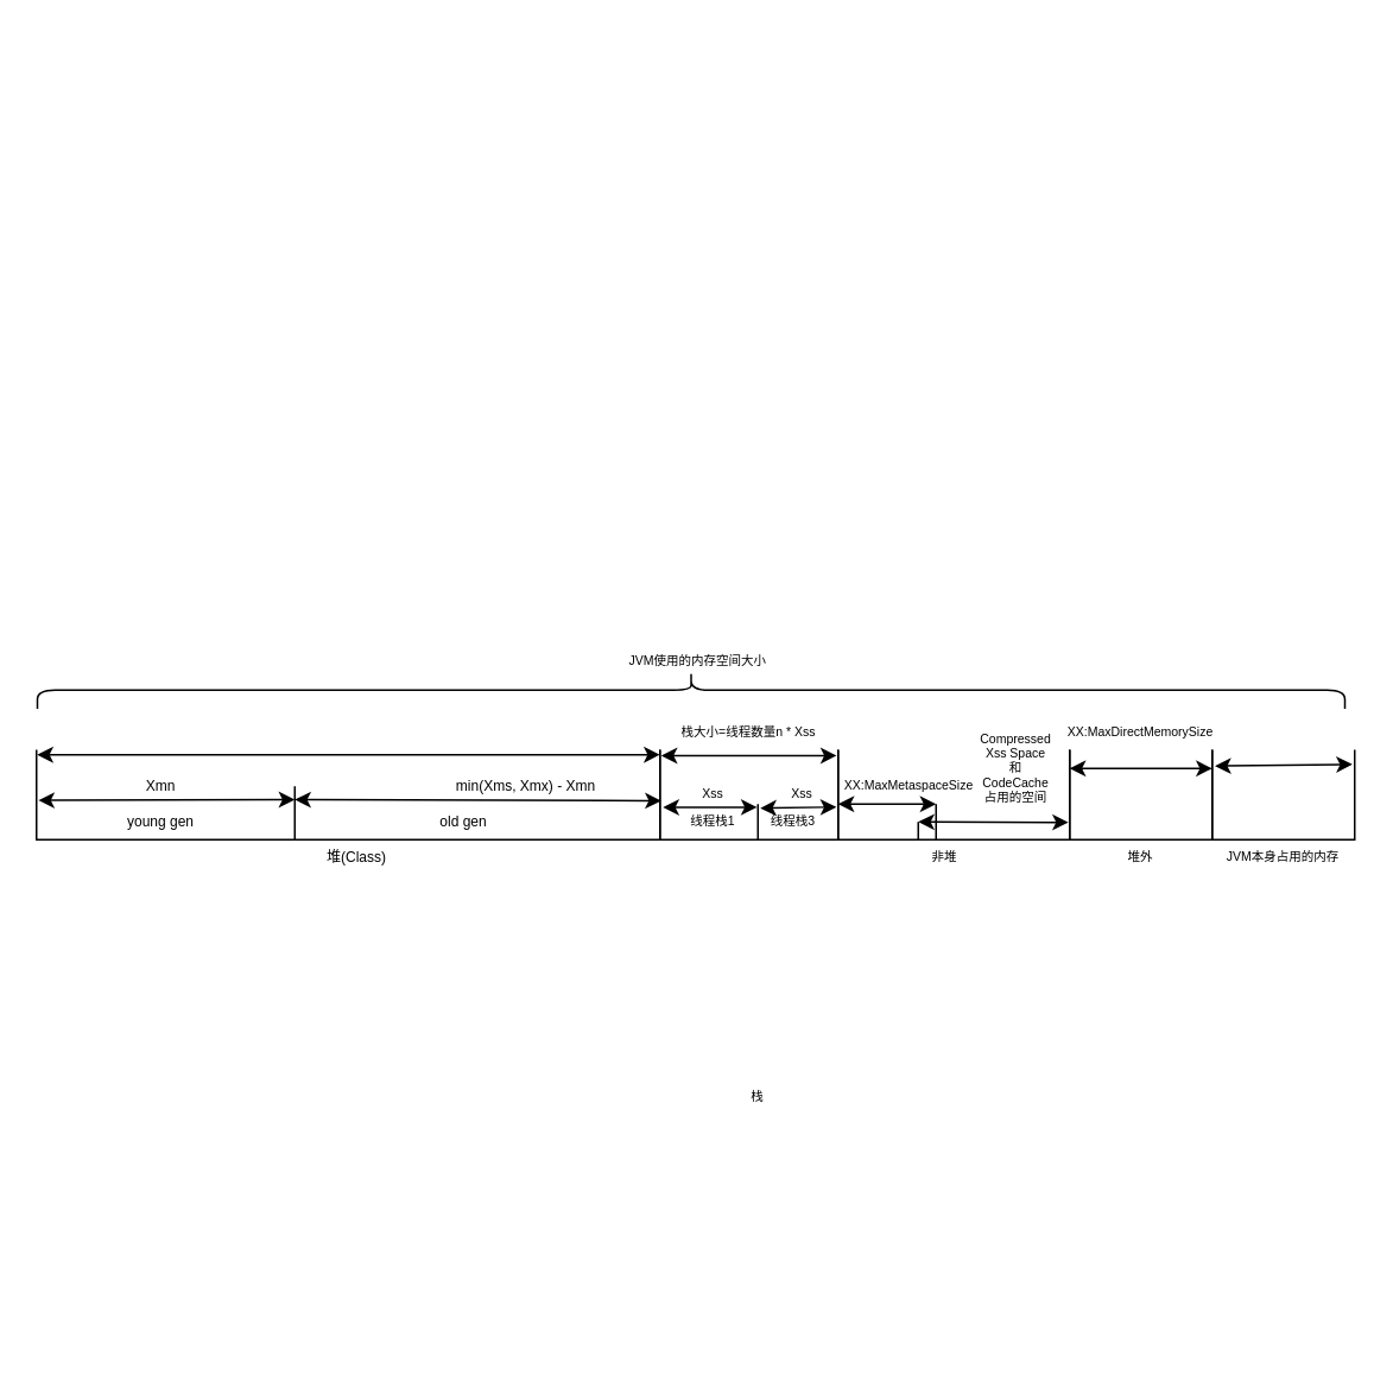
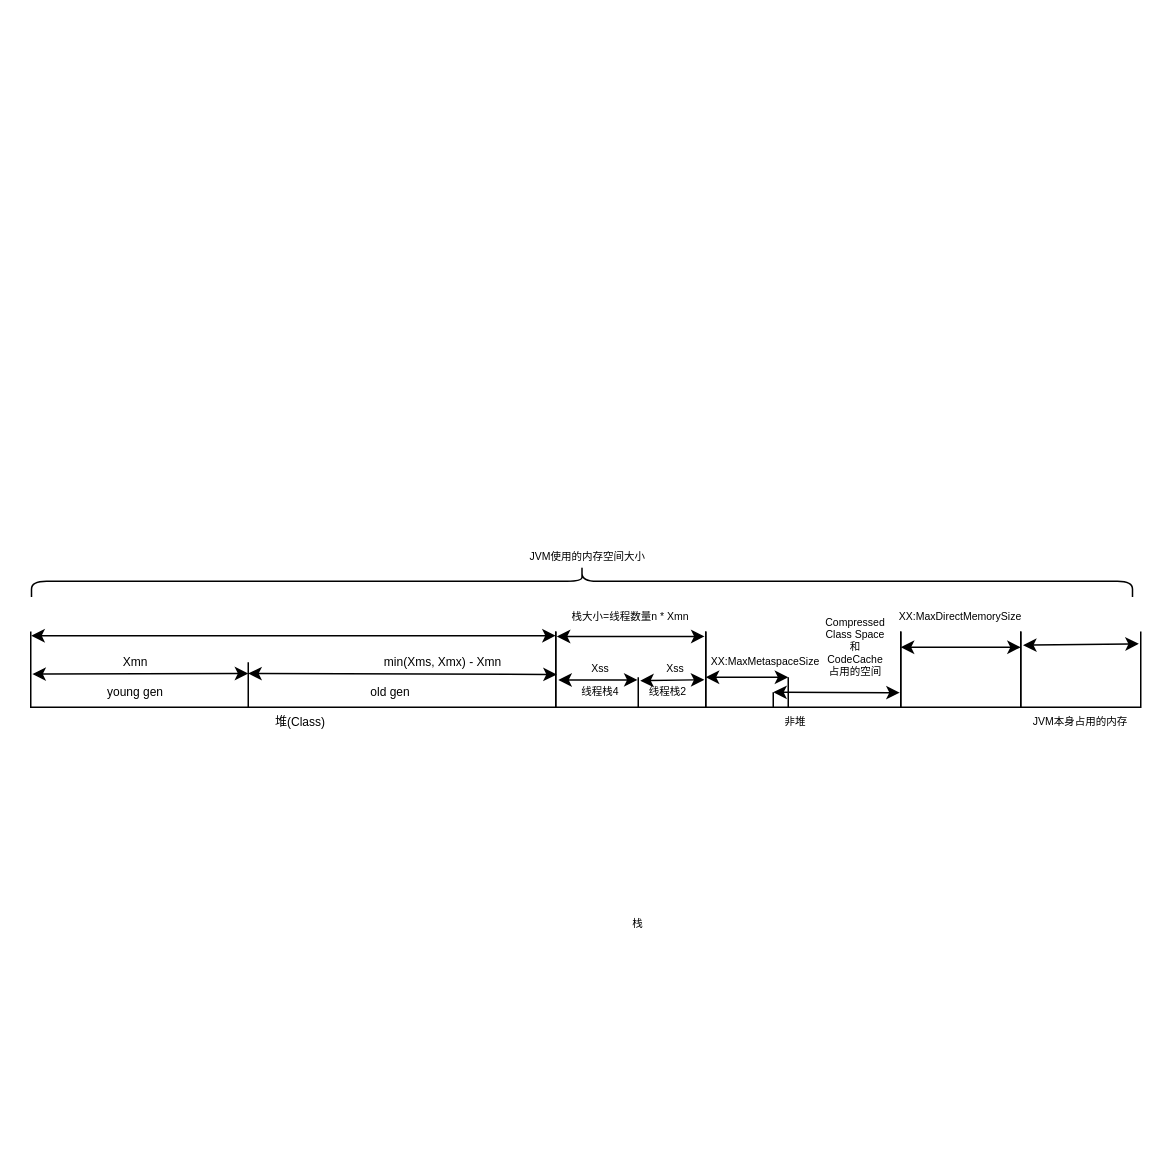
  <mxCell id="0" />
  <mxCell id="1" parent="0" />
  <mxCell id="2" value="" style="shape=partialRectangle;whiteSpace=wrap;html=1;bottom=1;right=1;left=1;top=0;fillColor=none;routingCenterX=-0.5;fontSize=8;" vertex="1" parent="1"><mxGeometry x="20" y="421" width="350" height="50" as="geometry" /></mxCell>
  <mxCell id="3" value="" style="endArrow=classic;startArrow=classic;html=1;exitX=0.001;exitY=0.046;exitDx=0;exitDy=0;exitPerimeter=0;entryX=1;entryY=0.046;entryDx=0;entryDy=0;entryPerimeter=0;fontSize=8;" edge="1" parent="1" source="2" target="2"><mxGeometry width="50" height="50" relative="1" as="geometry"><mxPoint x="50" y="461" as="sourcePoint" /><mxPoint x="100" y="411" as="targetPoint" /></mxGeometry></mxCell>
  <mxCell id="4" value="堆(Class)" style="text;html=1;strokeColor=none;fillColor=none;align=center;verticalAlign=middle;whiteSpace=wrap;rounded=0;fontSize=8;" vertex="1" parent="1"><mxGeometry x="170" y="471" width="60" height="20" as="geometry" /></mxCell>
  <mxCell id="5" value="" style="line;strokeWidth=1;direction=south;html=1;fontSize=8;" vertex="1" parent="1"><mxGeometry x="160" y="441" width="10" height="30" as="geometry" /></mxCell>
  <mxCell id="6" value="" style="endArrow=classic;startArrow=classic;html=1;fontSize=8;entryX=0.25;entryY=0.5;entryDx=0;entryDy=0;entryPerimeter=0;exitX=0.003;exitY=0.558;exitDx=0;exitDy=0;exitPerimeter=0;" edge="1" parent="1" source="2" target="5"><mxGeometry width="50" height="50" relative="1" as="geometry"><mxPoint x="80" y="491" as="sourcePoint" /><mxPoint x="130" y="441" as="targetPoint" /></mxGeometry></mxCell>
  <mxCell id="7" value="Xmn" style="text;html=1;strokeColor=none;fillColor=none;align=center;verticalAlign=middle;whiteSpace=wrap;rounded=0;fontSize=8;" vertex="1" parent="1"><mxGeometry x="70" y="431" width="40" height="20" as="geometry" /></mxCell>
  <mxCell id="8" value="" style="endArrow=classic;startArrow=classic;html=1;fontSize=8;entryX=1.002;entryY=0.563;entryDx=0;entryDy=0;exitX=0.25;exitY=0.5;exitDx=0;exitDy=0;exitPerimeter=0;entryPerimeter=0;" edge="1" parent="1" source="5" target="2"><mxGeometry width="50" height="50" relative="1" as="geometry"><mxPoint x="180" y="451" as="sourcePoint" /><mxPoint x="309" y="451" as="targetPoint" /></mxGeometry></mxCell>
  <mxCell id="9" value="min(Xms, Xmx) - Xmn" style="text;html=1;strokeColor=none;fillColor=none;align=center;verticalAlign=middle;whiteSpace=wrap;rounded=0;fontSize=8;" vertex="1" parent="1"><mxGeometry x="250" y="431" width="90" height="20" as="geometry" /></mxCell>
  <mxCell id="10" value="young&amp;nbsp;gen" style="text;html=1;strokeColor=none;fillColor=none;align=center;verticalAlign=middle;whiteSpace=wrap;rounded=0;fontSize=8;" vertex="1" parent="1"><mxGeometry x="70" y="451" width="40" height="20" as="geometry" /></mxCell>
  <mxCell id="11" value="old&amp;nbsp;gen" style="text;html=1;strokeColor=none;fillColor=none;align=center;verticalAlign=middle;whiteSpace=wrap;rounded=0;fontSize=8;" vertex="1" parent="1"><mxGeometry x="240" y="451" width="40" height="20" as="geometry" /></mxCell>
  <mxCell id="12" value="" style="shape=partialRectangle;whiteSpace=wrap;html=1;bottom=1;right=1;left=1;top=0;fillColor=none;routingCenterX=-0.5;strokeWidth=1;fontSize=8;" vertex="1" parent="1"><mxGeometry x="370" y="421" width="100" height="50" as="geometry" /></mxCell>
  <mxCell id="13" value="" style="line;strokeWidth=1;direction=south;html=1;fontSize=8;" vertex="1" parent="1"><mxGeometry x="420" y="451" width="10" height="20" as="geometry" /></mxCell>
  <mxCell id="14" value="" style="endArrow=classic;startArrow=classic;html=1;fontSize=8;exitX=0.017;exitY=0.637;exitDx=0;exitDy=0;entryX=0.089;entryY=0.547;entryDx=0;entryDy=0;entryPerimeter=0;exitPerimeter=0;" edge="1" parent="1" source="12" target="13"><mxGeometry width="50" height="50" relative="1" as="geometry"><mxPoint x="420" y="401" as="sourcePoint" /><mxPoint x="470" y="351" as="targetPoint" /></mxGeometry></mxCell>
  <mxCell id="15" value="" style="endArrow=classic;startArrow=classic;html=1;fontSize=8;exitX=0.115;exitY=0.366;exitDx=0;exitDy=0;entryX=0.991;entryY=0.633;entryDx=0;entryDy=0;exitPerimeter=0;entryPerimeter=0;" edge="1" parent="1" source="13" target="12"><mxGeometry width="50" height="50" relative="1" as="geometry"><mxPoint x="425" y="446" as="sourcePoint" /><mxPoint x="479.33" y="446.55" as="targetPoint" /></mxGeometry></mxCell>
  <mxCell id="16" value="Xss" style="text;html=1;strokeColor=none;fillColor=none;align=center;verticalAlign=middle;whiteSpace=wrap;rounded=0;fontSize=7;" vertex="1" parent="1"><mxGeometry x="380" y="436" width="40" height="20" as="geometry" /></mxCell>
  <mxCell id="17" value="Xss" style="text;html=1;strokeColor=none;fillColor=none;align=center;verticalAlign=middle;whiteSpace=wrap;rounded=0;fontSize=7;" vertex="1" parent="1"><mxGeometry x="430" y="436" width="40" height="20" as="geometry" /></mxCell>
  <mxCell id="18" value="栈" style="text;html=1;strokeColor=none;fillColor=none;align=center;verticalAlign=middle;whiteSpace=wrap;rounded=0;fontSize=7;" vertex="1" parent="1"><mxGeometry x="405" y="606" width="40" height="20" as="geometry" /></mxCell>
  <mxCell id="19" value="" style="endArrow=classic;startArrow=classic;html=1;fontSize=7;exitX=0.007;exitY=0.056;exitDx=0;exitDy=0;exitPerimeter=0;entryX=0.992;entryY=0.056;entryDx=0;entryDy=0;entryPerimeter=0;" edge="1" parent="1" source="12" target="12"><mxGeometry width="50" height="50" relative="1" as="geometry"><mxPoint x="410" y="401" as="sourcePoint" /><mxPoint x="460" y="351" as="targetPoint" /></mxGeometry></mxCell>
- <mxCell id="20" value="线程栈1" style="text;html=1;strokeColor=none;fillColor=none;align=center;verticalAlign=middle;whiteSpace=wrap;rounded=0;fontSize=7;" vertex="1" parent="1"><mxGeometry x="380" y="451" width="40" height="20" as="geometry" /></mxCell>
- <mxCell id="21" value="线程栈3" style="text;html=1;strokeColor=none;fillColor=none;align=center;verticalAlign=middle;whiteSpace=wrap;rounded=0;fontSize=7;" vertex="1" parent="1"><mxGeometry x="425" y="451" width="40" height="20" as="geometry" /></mxCell>
- <mxCell id="22" value="栈大小=线程数量n * Xss" style="text;html=1;strokeColor=none;fillColor=none;align=center;verticalAlign=middle;whiteSpace=wrap;rounded=0;fontSize=7;" vertex="1" parent="1"><mxGeometry x="380" y="401" width="80" height="20" as="geometry" /></mxCell>
+ <mxCell id="20" value="线程栈4" style="text;html=1;strokeColor=none;fillColor=none;align=center;verticalAlign=middle;whiteSpace=wrap;rounded=0;fontSize=7;" vertex="1" parent="1"><mxGeometry x="380" y="451" width="40" height="20" as="geometry" /></mxCell>
+ <mxCell id="21" value="线程栈2" style="text;html=1;strokeColor=none;fillColor=none;align=center;verticalAlign=middle;whiteSpace=wrap;rounded=0;fontSize=7;" vertex="1" parent="1"><mxGeometry x="425" y="451" width="40" height="20" as="geometry" /></mxCell>
+ <mxCell id="22" value="栈大小=线程数量n * Xmn" style="text;html=1;strokeColor=none;fillColor=none;align=center;verticalAlign=middle;whiteSpace=wrap;rounded=0;fontSize=7;" vertex="1" parent="1"><mxGeometry x="380" y="401" width="80" height="20" as="geometry" /></mxCell>
  <mxCell id="23" value="" style="shape=partialRectangle;whiteSpace=wrap;html=1;bottom=1;right=1;left=1;top=0;fillColor=none;routingCenterX=-0.5;strokeWidth=1;fontSize=7;" vertex="1" parent="1"><mxGeometry x="470" y="421" width="130" height="50" as="geometry" /></mxCell>
  <mxCell id="24" value="" style="line;strokeWidth=1;direction=south;html=1;fontSize=7;" vertex="1" parent="1"><mxGeometry x="520" y="451" width="10" height="20" as="geometry" /></mxCell>
  <mxCell id="25" value="" style="endArrow=classic;startArrow=classic;html=1;fontSize=7;exitX=0;exitY=0.6;exitDx=0;exitDy=0;exitPerimeter=0;entryX=0;entryY=0.5;entryDx=0;entryDy=0;entryPerimeter=0;strokeWidth=1;" edge="1" parent="1" source="23" target="24"><mxGeometry width="50" height="50" relative="1" as="geometry"><mxPoint x="530" y="471" as="sourcePoint" /><mxPoint x="580" y="421" as="targetPoint" /></mxGeometry></mxCell>
  <mxCell id="26" value="XX:MaxMetaspaceSize" style="text;html=1;strokeColor=none;fillColor=none;align=center;verticalAlign=middle;whiteSpace=wrap;rounded=0;fontSize=7;" vertex="1" parent="1"><mxGeometry x="465" y="431" width="90" height="20" as="geometry" /></mxCell>
  <mxCell id="27" value="" style="line;strokeWidth=1;direction=south;html=1;fontSize=7;" vertex="1" parent="1"><mxGeometry x="510" y="461" width="10" height="10" as="geometry" /></mxCell>
  <mxCell id="28" value="" style="endArrow=classic;startArrow=classic;html=1;fontSize=7;exitX=0;exitY=0.6;exitDx=0;exitDy=0;exitPerimeter=0;entryX=0.995;entryY=0.806;entryDx=0;entryDy=0;entryPerimeter=0;strokeWidth=1;" edge="1" parent="1" target="23"><mxGeometry width="50" height="50" relative="1" as="geometry"><mxPoint x="515" y="461" as="sourcePoint" /><mxPoint x="570" y="461" as="targetPoint" /></mxGeometry></mxCell>
- <mxCell id="29" value="Compressed Xss&amp;nbsp;Space和CodeCache占用的空间" style="text;html=1;strokeColor=none;fillColor=none;align=center;verticalAlign=middle;whiteSpace=wrap;rounded=0;fontSize=7;" vertex="1" parent="1"><mxGeometry x="550" y="406" width="40" height="50" as="geometry" /></mxCell>
+ <mxCell id="29" value="Compressed Class&amp;nbsp;Space和CodeCache占用的空间" style="text;html=1;strokeColor=none;fillColor=none;align=center;verticalAlign=middle;whiteSpace=wrap;rounded=0;fontSize=7;" vertex="1" parent="1"><mxGeometry x="550" y="406" width="40" height="50" as="geometry" /></mxCell>
  <mxCell id="30" value="" style="shape=partialRectangle;whiteSpace=wrap;html=1;bottom=1;right=1;left=1;top=0;fillColor=none;routingCenterX=-0.5;strokeWidth=1;fontSize=7;" vertex="1" parent="1"><mxGeometry x="600" y="421" width="80" height="50" as="geometry" /></mxCell>
  <mxCell id="31" value="" style="endArrow=classic;startArrow=classic;html=1;fontSize=7;exitX=0;exitY=0.6;exitDx=0;exitDy=0;exitPerimeter=0;strokeWidth=1;" edge="1" parent="1"><mxGeometry width="50" height="50" relative="1" as="geometry"><mxPoint x="600" y="431" as="sourcePoint" /><mxPoint x="680" y="431" as="targetPoint" /></mxGeometry></mxCell>
  <mxCell id="32" value="XX:MaxDirectMemorySize" style="text;html=1;strokeColor=none;fillColor=none;align=center;verticalAlign=middle;whiteSpace=wrap;rounded=0;fontSize=7;" vertex="1" parent="1"><mxGeometry x="620" y="401" width="40" height="20" as="geometry" /></mxCell>
  <mxCell id="33" value="非堆" style="text;html=1;strokeColor=none;fillColor=none;align=center;verticalAlign=middle;whiteSpace=wrap;rounded=0;fontSize=7;" vertex="1" parent="1"><mxGeometry x="510" y="471" width="40" height="20" as="geometry" /></mxCell>
- <mxCell id="34" value="堆外" style="text;html=1;strokeColor=none;fillColor=none;align=center;verticalAlign=middle;whiteSpace=wrap;rounded=0;fontSize=7;" vertex="1" parent="1"><mxGeometry x="620" y="471" width="40" height="20" as="geometry" /></mxCell>
  <mxCell id="35" value="" style="shape=partialRectangle;whiteSpace=wrap;html=1;bottom=1;right=1;left=1;top=0;fillColor=none;routingCenterX=-0.5;strokeWidth=1;fontSize=7;" vertex="1" parent="1"><mxGeometry x="680" y="421" width="80" height="50" as="geometry" /></mxCell>
  <mxCell id="36" value="JVM本身占用的内存" style="text;html=1;strokeColor=none;fillColor=none;align=center;verticalAlign=middle;whiteSpace=wrap;rounded=0;fontSize=7;" vertex="1" parent="1"><mxGeometry x="685" y="471" width="70" height="20" as="geometry" /></mxCell>
  <mxCell id="37" value="" style="shape=curlyBracket;whiteSpace=wrap;html=1;rounded=1;strokeWidth=1;fontSize=7;rotation=90;" vertex="1" parent="1"><mxGeometry x="377" y="20" width="21" height="734" as="geometry" /></mxCell>
  <mxCell id="38" value="JVM使用的内存空间大小" style="text;html=1;strokeColor=none;fillColor=none;align=center;verticalAlign=middle;whiteSpace=wrap;rounded=0;fontSize=7;" vertex="1" parent="1"><mxGeometry x="352" y="361" width="79" height="20" as="geometry" /></mxCell>
  <mxCell id="39" value="" style="endArrow=classic;startArrow=classic;html=1;strokeWidth=1;fontSize=7;exitX=0.019;exitY=0.173;exitDx=0;exitDy=0;exitPerimeter=0;entryX=0.984;entryY=0.155;entryDx=0;entryDy=0;entryPerimeter=0;" edge="1" parent="1" source="35" target="35"><mxGeometry width="50" height="50" relative="1" as="geometry"><mxPoint x="690" y="461" as="sourcePoint" /><mxPoint x="740" y="411" as="targetPoint" /></mxGeometry></mxCell>
